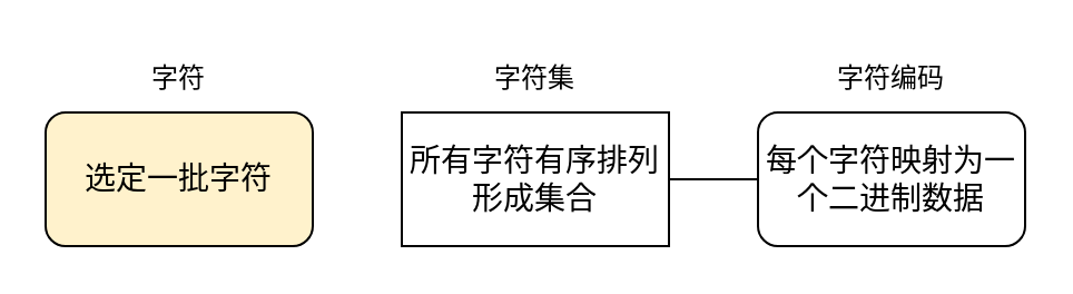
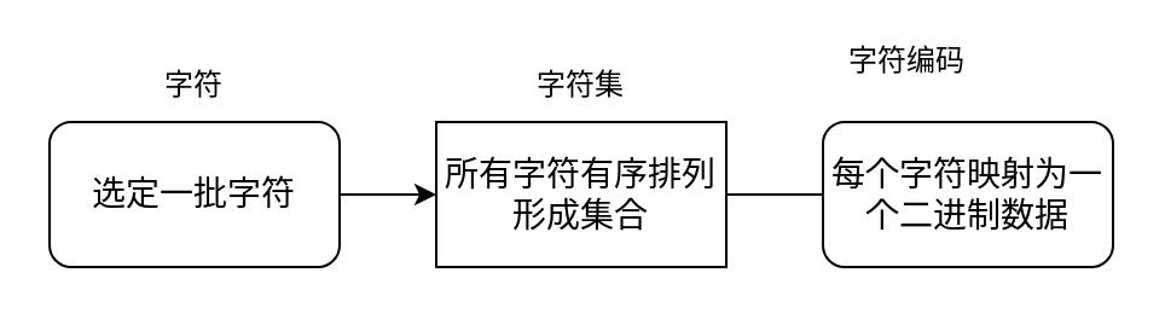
  <mxCell id="0" />
  <mxCell id="1" parent="0" />
- <mxCell id="3" value="选定一批字符" style="rounded=1;whiteSpace=wrap;html=1;fontSize=14;fillColor=#fff2cc;" vertex="1" parent="1"><mxGeometry x="20" y="50" width="120" height="60" as="geometry" /></mxCell>
+ <mxCell id="2" style="edgeStyle=orthogonalEdgeStyle;rounded=0;orthogonalLoop=1;jettySize=auto;html=1;exitX=1;exitY=0.5;exitDx=0;exitDy=0;entryX=0;entryY=0.5;entryDx=0;entryDy=0;" edge="1" parent="1" source="3" target="5"><mxGeometry relative="1" as="geometry" /></mxCell>
+ <mxCell id="3" value="选定一批字符" style="rounded=1;whiteSpace=wrap;html=1;fontSize=14;" vertex="1" parent="1"><mxGeometry x="20" y="50" width="120" height="60" as="geometry" /></mxCell>
  <mxCell id="4" style="edgeStyle=orthogonalEdgeStyle;rounded=0;orthogonalLoop=1;jettySize=auto;html=1;exitX=1;exitY=0.5;exitDx=0;exitDy=0;entryX=0;entryY=0.5;entryDx=0;entryDy=0;endArrow=none;" edge="1" parent="1" source="5" target="6"><mxGeometry relative="1" as="geometry" /></mxCell>
  <mxCell id="5" value="所有字符有序排列形成集合" style="whiteSpace=wrap;html=1;fontSize=14;rounded=0;" vertex="1" parent="1"><mxGeometry x="180" y="50" width="120" height="60" as="geometry" /></mxCell>
  <mxCell id="6" value="每个字符映射为一个二进制数据" style="rounded=1;whiteSpace=wrap;html=1;fontSize=14;" vertex="1" parent="1"><mxGeometry x="340" y="50" width="120" height="60" as="geometry" /></mxCell>
  <mxCell id="7" value="字符" style="text;html=1;strokeColor=none;fillColor=none;align=center;verticalAlign=middle;whiteSpace=wrap;rounded=0;" vertex="1" parent="1"><mxGeometry x="50" y="20" width="60" height="30" as="geometry" /></mxCell>
  <mxCell id="8" value="字符集" style="text;html=1;strokeColor=none;fillColor=none;align=center;verticalAlign=middle;whiteSpace=wrap;rounded=0;" vertex="1" parent="1"><mxGeometry x="210" y="20" width="60" height="30" as="geometry" /></mxCell>
- <mxCell id="9" value="字符编码" style="text;html=1;strokeColor=none;fillColor=none;align=center;verticalAlign=middle;whiteSpace=wrap;rounded=0;" vertex="1" parent="1"><mxGeometry x="370" y="20" width="60" height="30" as="geometry" /></mxCell>
+ <mxCell id="9" value="字符编码" style="text;html=1;strokeColor=none;fillColor=none;align=center;verticalAlign=middle;whiteSpace=wrap;rounded=0;" vertex="1" parent="1"><mxGeometry x="345" y="10" width="60" height="30" as="geometry" /></mxCell>
